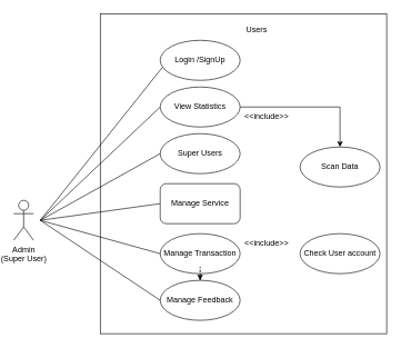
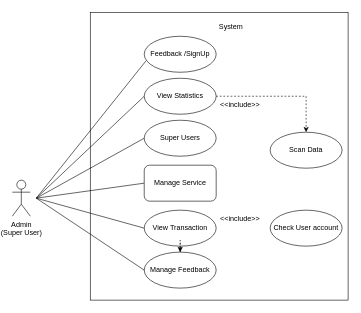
  <mxCell id="0" />
  <mxCell id="1" parent="0" />
  <mxCell id="2" value="" style="rounded=0;whiteSpace=wrap;html=1;" vertex="1" parent="1"><mxGeometry x="150" y="20" width="430" height="480" as="geometry" /></mxCell>
  <mxCell id="3" value="Admin&lt;br&gt;(Super User)" style="shape=umlActor;verticalLabelPosition=bottom;verticalAlign=top;html=1;outlineConnect=0;" vertex="1" parent="1"><mxGeometry x="20" y="300" width="30" height="60" as="geometry" /></mxCell>
  <mxCell id="4" value="" style="endArrow=none;html=1;rounded=0;exitX=0.027;exitY=0.677;exitDx=0;exitDy=0;exitPerimeter=0;" edge="1" parent="1" source="9"><mxGeometry x="30" y="-20" width="50" height="50" as="geometry"><mxPoint x="310" y="260" as="sourcePoint" /><mxPoint x="60" y="330" as="targetPoint" /></mxGeometry></mxCell>
  <mxCell id="5" value="" style="endArrow=none;html=1;rounded=0;exitX=0;exitY=0.5;exitDx=0;exitDy=0;" edge="1" parent="1" source="10"><mxGeometry x="30" y="-20" width="50" height="50" as="geometry"><mxPoint x="253.24" y="110.62" as="sourcePoint" /><mxPoint x="60" y="330" as="targetPoint" /></mxGeometry></mxCell>
  <mxCell id="6" value="" style="endArrow=none;html=1;rounded=0;exitX=0;exitY=0.5;exitDx=0;exitDy=0;" edge="1" parent="1" source="11"><mxGeometry x="30" y="-20" width="50" height="50" as="geometry"><mxPoint x="293.24" y="150.62" as="sourcePoint" /><mxPoint x="60" y="330" as="targetPoint" /></mxGeometry></mxCell>
  <mxCell id="7" value="" style="endArrow=none;html=1;rounded=0;exitX=0;exitY=0.5;exitDx=0;exitDy=0;" edge="1" parent="1" source="12"><mxGeometry x="30" y="-20" width="50" height="50" as="geometry"><mxPoint x="303.24" y="160.62" as="sourcePoint" /><mxPoint x="60" y="330" as="targetPoint" /></mxGeometry></mxCell>
  <mxCell id="8" value="" style="endArrow=none;html=1;rounded=0;exitX=0;exitY=0.5;exitDx=0;exitDy=0;" edge="1" parent="1" source="13"><mxGeometry x="30" y="-20" width="50" height="50" as="geometry"><mxPoint x="313.24" y="170.62" as="sourcePoint" /><mxPoint x="60" y="330" as="targetPoint" /></mxGeometry></mxCell>
- <mxCell id="9" value="Login /SignUp" style="ellipse;whiteSpace=wrap;html=1;" parent="1" vertex="1"><mxGeometry x="240" y="60" width="120" height="60" as="geometry" /></mxCell>
+ <mxCell id="9" value="Feedback /SignUp" style="ellipse;whiteSpace=wrap;html=1;" parent="1" vertex="1"><mxGeometry x="240" y="60" width="120" height="60" as="geometry" /></mxCell>
  <mxCell id="10" value="View Statistics" style="ellipse;whiteSpace=wrap;html=1;" vertex="1" parent="1"><mxGeometry x="240" y="130" width="120" height="60" as="geometry" /></mxCell>
  <mxCell id="11" value="Super Users" style="ellipse;whiteSpace=wrap;html=1;" vertex="1" parent="1"><mxGeometry x="240" y="200" width="120" height="60" as="geometry" /></mxCell>
- <mxCell id="12" value="Manage Transaction" style="ellipse;whiteSpace=wrap;html=1;" vertex="1" parent="1"><mxGeometry x="240" y="350" width="120" height="60" as="geometry" /></mxCell>
+ <mxCell id="12" value="View Transaction" style="ellipse;whiteSpace=wrap;html=1;" vertex="1" parent="1"><mxGeometry x="240" y="350" width="120" height="60" as="geometry" /></mxCell>
  <mxCell id="13" value="Manage Service" style="whiteSpace=wrap;html=1;rounded=1;" vertex="1" parent="1"><mxGeometry x="240" y="275" width="120" height="60" as="geometry" /></mxCell>
- <mxCell id="14" style="edgeStyle=orthogonalEdgeStyle;rounded=0;orthogonalLoop=1;jettySize=auto;html=1;dashed=0;" edge="1" parent="1" source="10" target="15"><mxGeometry x="180" y="-20" as="geometry" /></mxCell>
+ <mxCell id="14" style="edgeStyle=orthogonalEdgeStyle;rounded=0;orthogonalLoop=1;jettySize=auto;html=1;dashed=1;" edge="1" parent="1" source="10" target="15"><mxGeometry x="180" y="-20" as="geometry" /></mxCell>
  <mxCell id="15" value="Scan Data" style="ellipse;whiteSpace=wrap;html=1;" vertex="1" parent="1"><mxGeometry x="450" y="220" width="120" height="60" as="geometry" /></mxCell>
  <mxCell id="16" value="Check User account" style="ellipse;whiteSpace=wrap;html=1;" vertex="1" parent="1"><mxGeometry x="450" y="350" width="120" height="60" as="geometry" /></mxCell>
  <mxCell id="17" style="edgeStyle=orthogonalEdgeStyle;rounded=0;orthogonalLoop=1;jettySize=auto;html=1;dashed=1;" edge="1" parent="1" source="12" target="21"><mxGeometry x="180" y="-20" as="geometry"><mxPoint x="420" y="440" as="targetPoint" /></mxGeometry></mxCell>
  <mxCell id="18" value="&amp;lt;&amp;lt;include&amp;gt;&amp;gt;" style="text;html=1;strokeColor=none;fillColor=none;align=center;verticalAlign=middle;whiteSpace=wrap;rounded=0;" vertex="1" parent="1"><mxGeometry x="370" y="160" width="60" height="30" as="geometry" /></mxCell>
  <mxCell id="19" value="&amp;lt;&amp;lt;include&amp;gt;&amp;gt;" style="text;html=1;strokeColor=none;fillColor=none;align=center;verticalAlign=middle;whiteSpace=wrap;rounded=0;" vertex="1" parent="1"><mxGeometry x="370" y="350" width="60" height="30" as="geometry" /></mxCell>
- <mxCell id="20" value="Users" style="text;html=1;strokeColor=none;fillColor=none;align=center;verticalAlign=middle;whiteSpace=wrap;rounded=0;" vertex="1" parent="1"><mxGeometry x="355" y="30" width="60" height="30" as="geometry" /></mxCell>
+ <mxCell id="20" value="System" style="text;html=1;strokeColor=none;fillColor=none;align=center;verticalAlign=middle;whiteSpace=wrap;rounded=0;" vertex="1" parent="1"><mxGeometry x="355" y="30" width="60" height="30" as="geometry" /></mxCell>
  <mxCell id="21" value="Manage Feedback" style="ellipse;whiteSpace=wrap;html=1;" vertex="1" parent="1"><mxGeometry x="240" y="420" width="120" height="60" as="geometry" /></mxCell>
  <mxCell id="22" value="" style="endArrow=none;html=1;rounded=0;exitX=0;exitY=0.5;exitDx=0;exitDy=0;" edge="1" parent="1" source="21"><mxGeometry x="40" y="-10" width="50" height="50" as="geometry"><mxPoint x="250" y="390" as="sourcePoint" /><mxPoint x="60" y="330" as="targetPoint" /></mxGeometry></mxCell>
